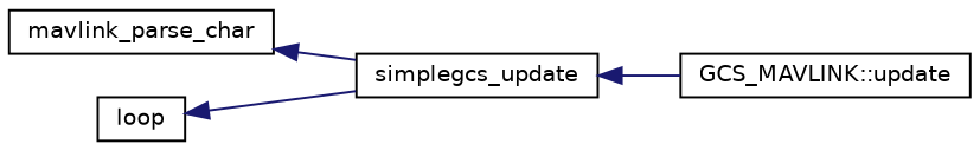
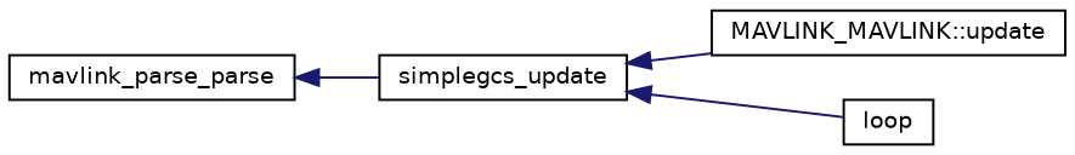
  digraph {
    rankdir=LR
    node [color=black fillcolor=white fontname=Helvetica fontsize=10 shape=record style=filled]
    edge [color=midnightblue dir=back fontname=Helvetica fontsize=10 labelfontname=Helvetica labelfontsize=10 style=solid]
-   n1 [height=0.2 label=mavlink_parse_char width=0.4]
+   n1 [height=0.2 label=mavlink_parse_parse width=0.4]
    n2 [height=0.2 label=simplegcs_update width=0.4]
-   n3 [height=0.2 label="GCS_MAVLINK::update" width=0.4]
+   n3 [height=0.2 label="MAVLINK_MAVLINK::update" width=0.4]
    n4 [height=0.2 label=loop width=0.4]
    n1 -> n2
    n2 -> n3
-   n4 -> n2
+   n2 -> n4
  }
